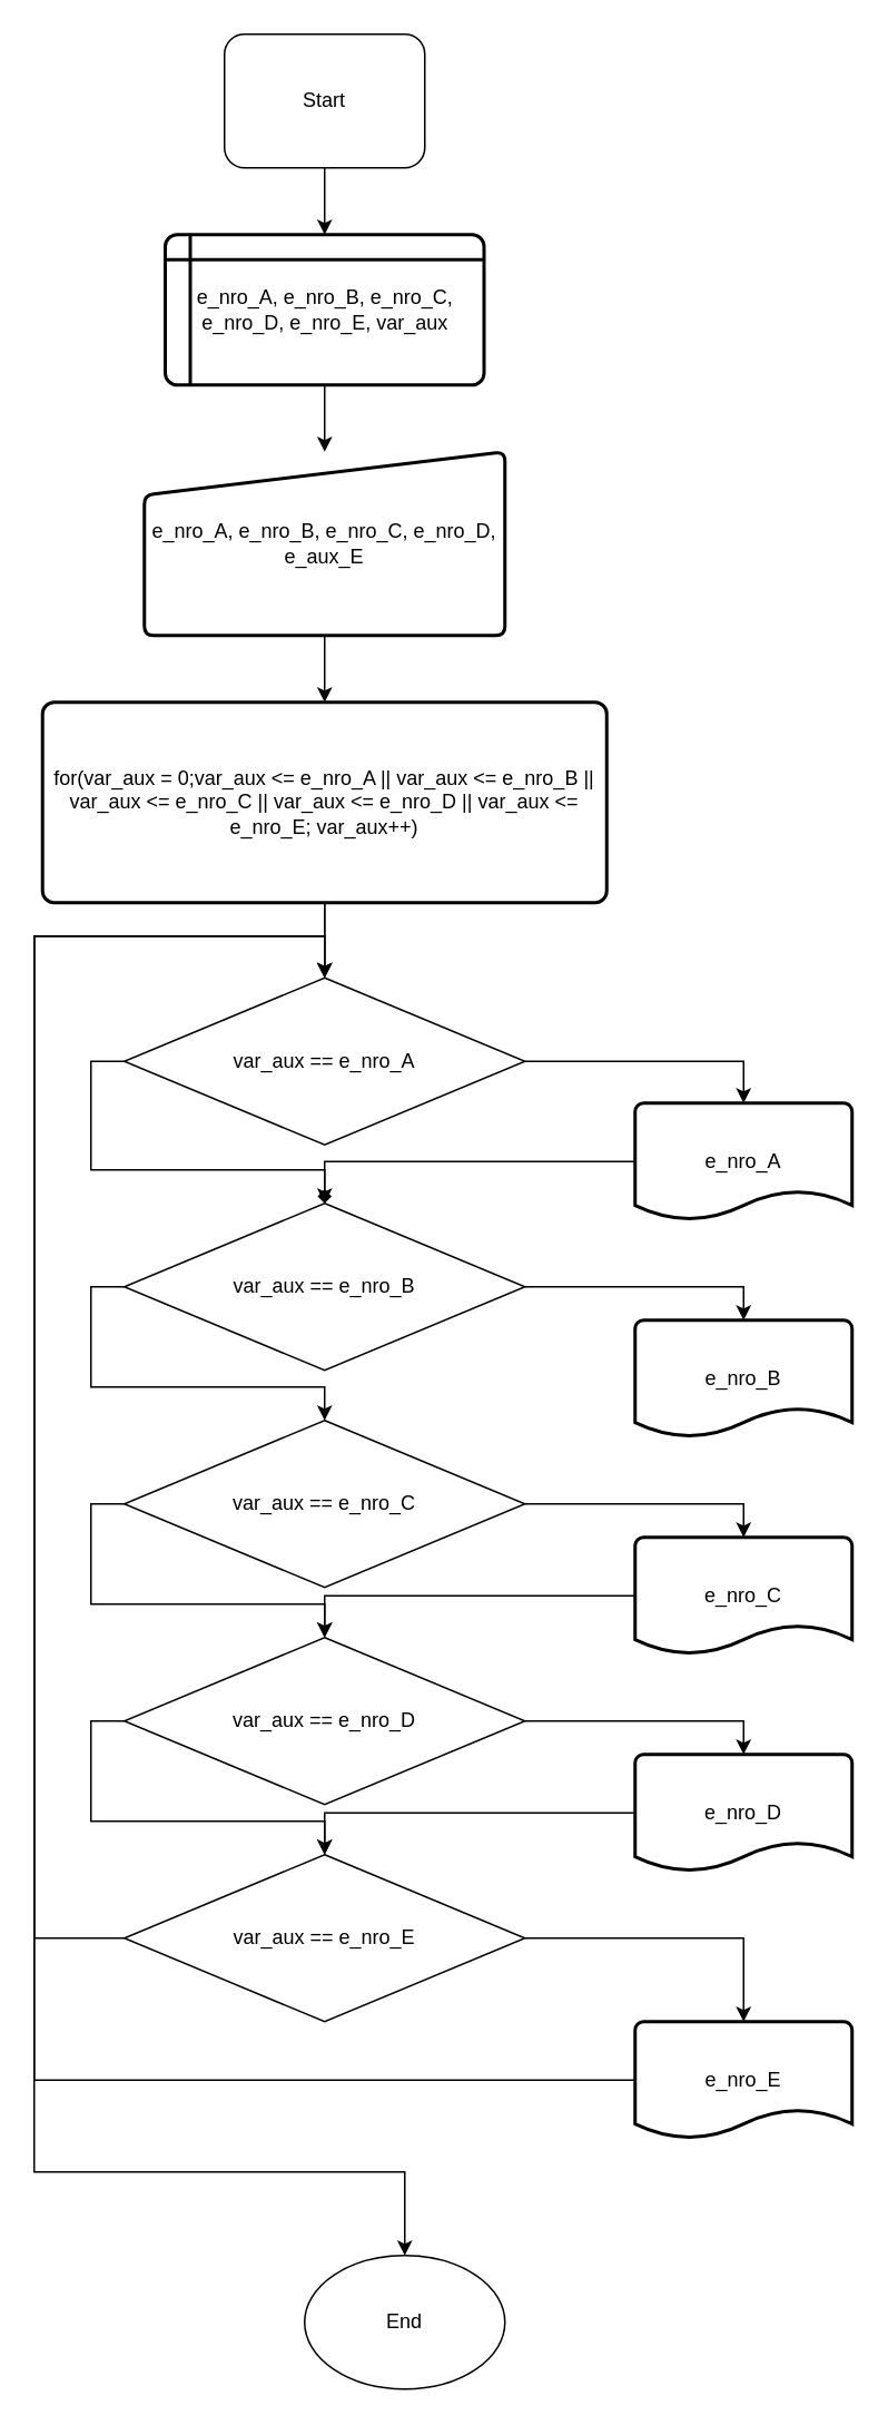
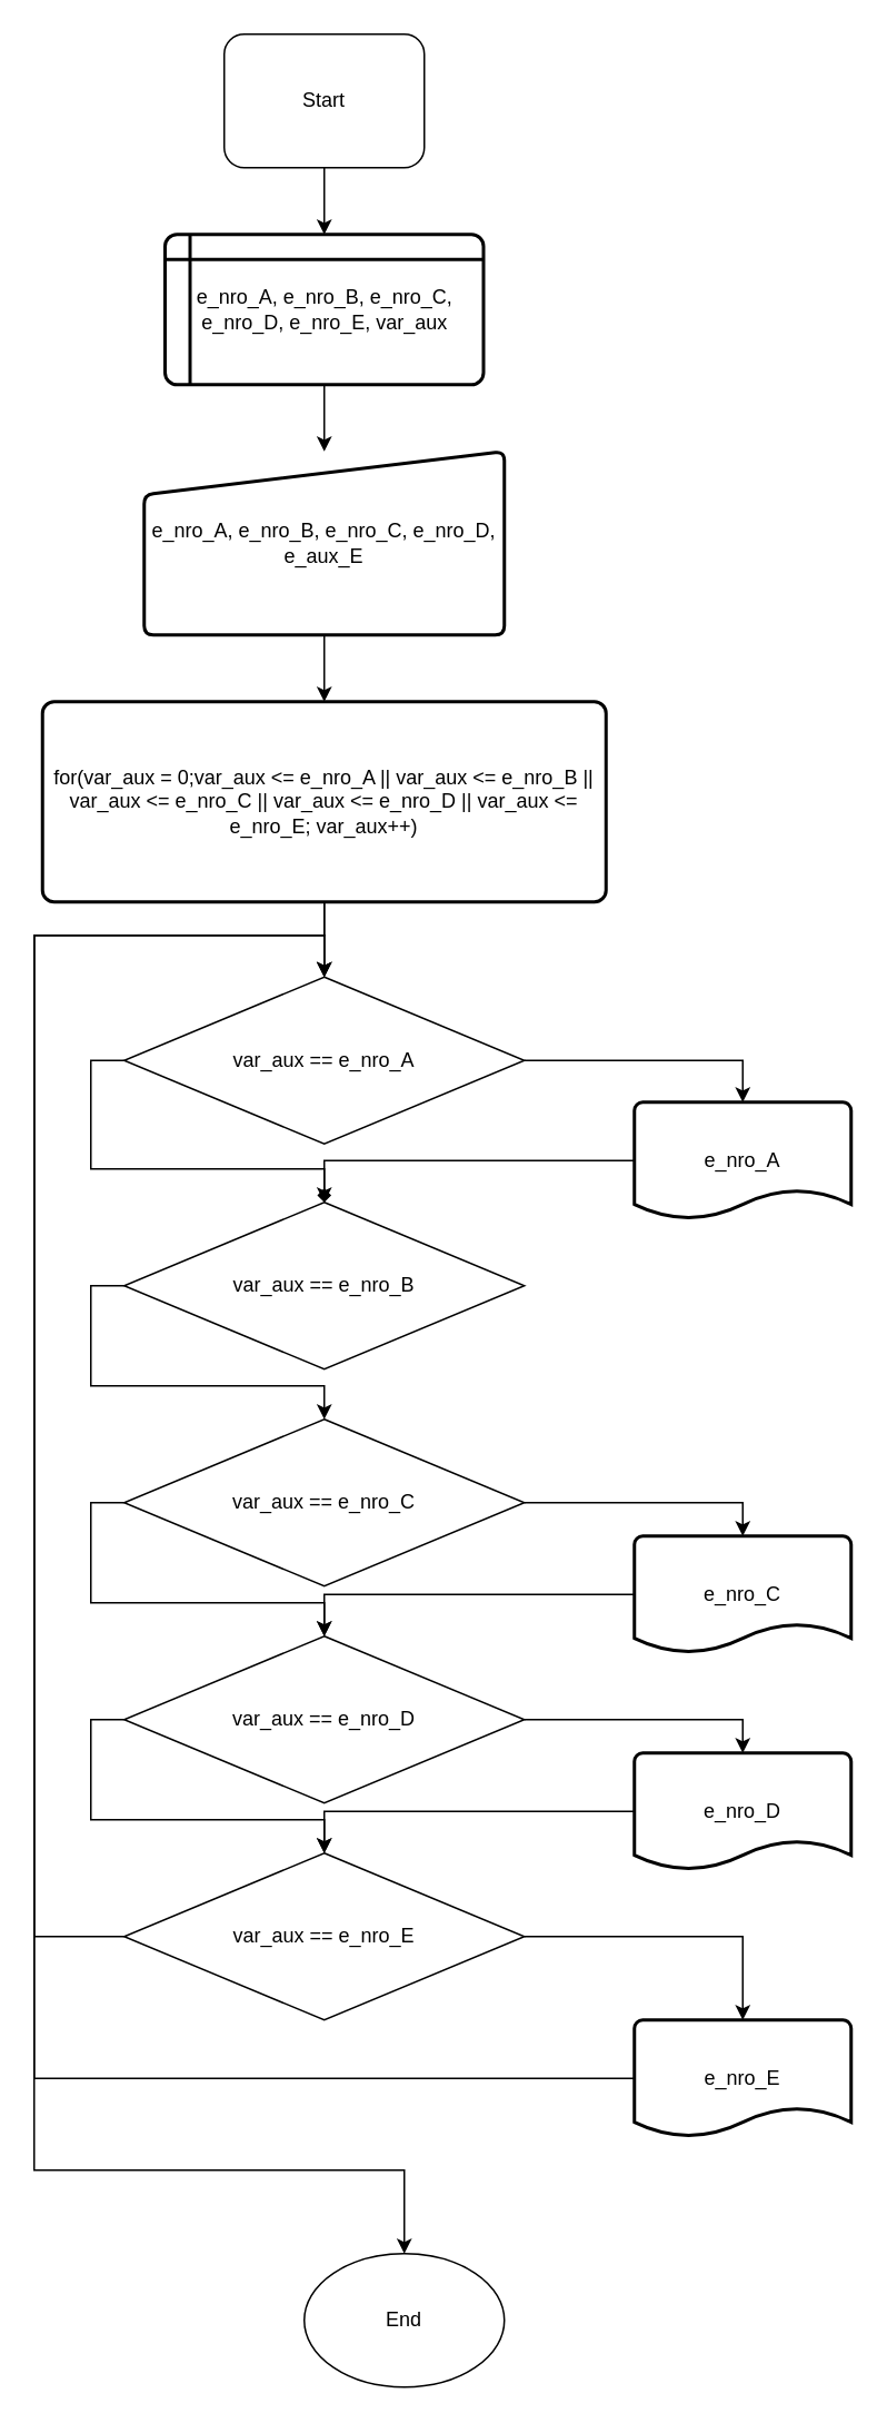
  <mxCell id="0" />
  <mxCell id="1" parent="0" />
  <mxCell id="2" value="" style="edgeStyle=orthogonalEdgeStyle;rounded=0;orthogonalLoop=1;jettySize=auto;html=1;" edge="1" parent="1" source="3" target="5"><mxGeometry relative="1" as="geometry" /></mxCell>
  <mxCell id="3" value="Start" style="whiteSpace=wrap;html=1;rounded=1;" vertex="1" parent="1"><mxGeometry x="134" y="20" width="120" height="80" as="geometry" /></mxCell>
  <mxCell id="4" value="" style="edgeStyle=orthogonalEdgeStyle;rounded=0;orthogonalLoop=1;jettySize=auto;html=1;" edge="1" parent="1" source="5" target="7"><mxGeometry relative="1" as="geometry" /></mxCell>
  <mxCell id="5" value="e_nro_A, e_nro_B, e_nro_C, e_nro_D, e_nro_E, var_aux" style="shape=internalStorage;whiteSpace=wrap;html=1;dx=15;dy=15;rounded=1;arcSize=8;strokeWidth=2;" vertex="1" parent="1"><mxGeometry x="98.5" y="140" width="191" height="90" as="geometry" /></mxCell>
  <mxCell id="6" value="" style="edgeStyle=orthogonalEdgeStyle;rounded=0;orthogonalLoop=1;jettySize=auto;html=1;" edge="1" parent="1" source="7" target="10"><mxGeometry relative="1" as="geometry" /></mxCell>
  <mxCell id="7" value="e_nro_A, e_nro_B, e_nro_C, e_nro_D, e_aux_E" style="html=1;strokeWidth=2;shape=manualInput;whiteSpace=wrap;rounded=1;size=26;arcSize=11;" vertex="1" parent="1"><mxGeometry x="86" y="270" width="216" height="110" as="geometry" /></mxCell>
  <mxCell id="8" value="" style="edgeStyle=orthogonalEdgeStyle;rounded=0;orthogonalLoop=1;jettySize=auto;html=1;" edge="1" parent="1" source="10" target="13"><mxGeometry relative="1" as="geometry" /></mxCell>
  <mxCell id="9" style="edgeStyle=orthogonalEdgeStyle;rounded=0;orthogonalLoop=1;jettySize=auto;html=1;entryX=0.5;entryY=0;entryDx=0;entryDy=0;" edge="1" parent="1" source="10" target="35"><mxGeometry relative="1" as="geometry"><Array as="points"><mxPoint x="194" y="560" /><mxPoint x="20" y="560" /><mxPoint x="20" y="1300" /><mxPoint x="242" y="1300" /></Array></mxGeometry></mxCell>
  <mxCell id="10" value="for(var_aux = 0;var_aux &amp;lt;= e_nro_A || var_aux &amp;lt;= e_nro_B || var_aux &amp;lt;= e_nro_C || var_aux &amp;lt;= e_nro_D || var_aux &amp;lt;= e_nro_E; var_aux++)" style="rounded=1;whiteSpace=wrap;html=1;absoluteArcSize=1;arcSize=14;strokeWidth=2;" vertex="1" parent="1"><mxGeometry x="25" y="420" width="338" height="120" as="geometry" /></mxCell>
  <mxCell id="11" style="edgeStyle=orthogonalEdgeStyle;rounded=0;orthogonalLoop=1;jettySize=auto;html=1;exitX=0;exitY=0.5;exitDx=0;exitDy=0;entryX=0.5;entryY=0;entryDx=0;entryDy=0;" edge="1" parent="1" source="13" target="16"><mxGeometry relative="1" as="geometry"><Array as="points"><mxPoint x="54" y="635" /><mxPoint x="54" y="700" /><mxPoint x="194" y="700" /></Array></mxGeometry></mxCell>
  <mxCell id="12" style="edgeStyle=orthogonalEdgeStyle;rounded=0;orthogonalLoop=1;jettySize=auto;html=1;entryX=0.5;entryY=0;entryDx=0;entryDy=0;entryPerimeter=0;" edge="1" parent="1" source="13" target="27"><mxGeometry relative="1" as="geometry" /></mxCell>
  <mxCell id="13" value="var_aux == e_nro_A" style="rhombus;whiteSpace=wrap;html=1;" vertex="1" parent="1"><mxGeometry x="74" y="585" width="240" height="100" as="geometry" /></mxCell>
  <mxCell id="14" style="edgeStyle=orthogonalEdgeStyle;rounded=0;orthogonalLoop=1;jettySize=auto;html=1;exitX=0;exitY=0.5;exitDx=0;exitDy=0;entryX=0.5;entryY=0;entryDx=0;entryDy=0;" edge="1" parent="1" source="16" target="19"><mxGeometry relative="1" as="geometry"><Array as="points"><mxPoint x="54" y="770" /><mxPoint x="54" y="830" /><mxPoint x="194" y="830" /></Array></mxGeometry></mxCell>
- <mxCell id="15" style="edgeStyle=orthogonalEdgeStyle;rounded=0;orthogonalLoop=1;jettySize=auto;html=1;exitX=1;exitY=0.5;exitDx=0;exitDy=0;entryX=0.5;entryY=0;entryDx=0;entryDy=0;entryPerimeter=0;" edge="1" parent="1" source="16" target="28"><mxGeometry relative="1" as="geometry" /></mxCell>
  <mxCell id="16" value="var_aux == e_nro_B" style="rhombus;whiteSpace=wrap;html=1;" vertex="1" parent="1"><mxGeometry x="74" y="720" width="240" height="100" as="geometry" /></mxCell>
  <mxCell id="17" style="edgeStyle=orthogonalEdgeStyle;rounded=0;orthogonalLoop=1;jettySize=auto;html=1;exitX=0;exitY=0.5;exitDx=0;exitDy=0;entryX=0.5;entryY=0;entryDx=0;entryDy=0;" edge="1" parent="1" source="19" target="22"><mxGeometry relative="1" as="geometry"><Array as="points"><mxPoint x="54" y="900" /><mxPoint x="54" y="960" /><mxPoint x="194" y="960" /></Array></mxGeometry></mxCell>
  <mxCell id="18" style="edgeStyle=orthogonalEdgeStyle;rounded=0;orthogonalLoop=1;jettySize=auto;html=1;exitX=1;exitY=0.5;exitDx=0;exitDy=0;entryX=0.5;entryY=0;entryDx=0;entryDy=0;entryPerimeter=0;" edge="1" parent="1" source="19" target="30"><mxGeometry relative="1" as="geometry" /></mxCell>
  <mxCell id="19" value="var_aux == e_nro_C" style="rhombus;whiteSpace=wrap;html=1;" vertex="1" parent="1"><mxGeometry x="74" y="850" width="240" height="100" as="geometry" /></mxCell>
  <mxCell id="20" style="edgeStyle=orthogonalEdgeStyle;rounded=0;orthogonalLoop=1;jettySize=auto;html=1;exitX=0;exitY=0.5;exitDx=0;exitDy=0;entryX=0.5;entryY=0;entryDx=0;entryDy=0;" edge="1" parent="1" source="22" target="25"><mxGeometry relative="1" as="geometry"><Array as="points"><mxPoint x="54" y="1030" /><mxPoint x="54" y="1090" /><mxPoint x="194" y="1090" /></Array></mxGeometry></mxCell>
  <mxCell id="21" style="edgeStyle=orthogonalEdgeStyle;rounded=0;orthogonalLoop=1;jettySize=auto;html=1;exitX=1;exitY=0.5;exitDx=0;exitDy=0;entryX=0.5;entryY=0;entryDx=0;entryDy=0;entryPerimeter=0;" edge="1" parent="1" source="22" target="32"><mxGeometry relative="1" as="geometry" /></mxCell>
  <mxCell id="22" value="var_aux == e_nro_D" style="rhombus;whiteSpace=wrap;html=1;" vertex="1" parent="1"><mxGeometry x="74" y="980" width="240" height="100" as="geometry" /></mxCell>
  <mxCell id="23" style="edgeStyle=orthogonalEdgeStyle;rounded=0;orthogonalLoop=1;jettySize=auto;html=1;exitX=0;exitY=0.5;exitDx=0;exitDy=0;entryX=0.5;entryY=0;entryDx=0;entryDy=0;" edge="1" parent="1" source="25" target="13"><mxGeometry relative="1" as="geometry"><Array as="points"><mxPoint x="20" y="1160" /><mxPoint x="20" y="560" /><mxPoint x="194" y="560" /></Array></mxGeometry></mxCell>
  <mxCell id="24" style="edgeStyle=orthogonalEdgeStyle;rounded=0;orthogonalLoop=1;jettySize=auto;html=1;exitX=1;exitY=0.5;exitDx=0;exitDy=0;entryX=0.5;entryY=0;entryDx=0;entryDy=0;entryPerimeter=0;" edge="1" parent="1" source="25" target="34"><mxGeometry relative="1" as="geometry" /></mxCell>
  <mxCell id="25" value="var_aux == e_nro_E" style="rhombus;whiteSpace=wrap;html=1;" vertex="1" parent="1"><mxGeometry x="74" y="1110" width="240" height="100" as="geometry" /></mxCell>
  <mxCell id="26" style="edgeStyle=orthogonalEdgeStyle;rounded=0;orthogonalLoop=1;jettySize=auto;html=1;exitX=0;exitY=0.5;exitDx=0;exitDy=0;exitPerimeter=0;entryX=0.5;entryY=0;entryDx=0;entryDy=0;endArrow=diamond;" edge="1" parent="1" source="27" target="16"><mxGeometry relative="1" as="geometry" /></mxCell>
  <mxCell id="27" value="e_nro_A" style="strokeWidth=2;html=1;shape=mxgraph.flowchart.document2;whiteSpace=wrap;size=0.25;" vertex="1" parent="1"><mxGeometry x="380" y="660" width="130" height="70" as="geometry" /></mxCell>
- <mxCell id="28" value="e_nro_B" style="strokeWidth=2;html=1;shape=mxgraph.flowchart.document2;whiteSpace=wrap;size=0.25;" vertex="1" parent="1"><mxGeometry x="380" y="790" width="130" height="70" as="geometry" /></mxCell>
  <mxCell id="29" style="edgeStyle=orthogonalEdgeStyle;rounded=0;orthogonalLoop=1;jettySize=auto;html=1;exitX=0;exitY=0.5;exitDx=0;exitDy=0;exitPerimeter=0;entryX=0.5;entryY=0;entryDx=0;entryDy=0;" edge="1" parent="1" source="30" target="22"><mxGeometry relative="1" as="geometry" /></mxCell>
  <mxCell id="30" value="e_nro_C" style="strokeWidth=2;html=1;shape=mxgraph.flowchart.document2;whiteSpace=wrap;size=0.25;" vertex="1" parent="1"><mxGeometry x="380" y="920" width="130" height="70" as="geometry" /></mxCell>
  <mxCell id="31" style="edgeStyle=orthogonalEdgeStyle;rounded=0;orthogonalLoop=1;jettySize=auto;html=1;exitX=0;exitY=0.5;exitDx=0;exitDy=0;exitPerimeter=0;entryX=0.5;entryY=0;entryDx=0;entryDy=0;" edge="1" parent="1" source="32" target="25"><mxGeometry relative="1" as="geometry" /></mxCell>
  <mxCell id="32" value="e_nro_D" style="strokeWidth=2;html=1;shape=mxgraph.flowchart.document2;whiteSpace=wrap;size=0.25;" vertex="1" parent="1"><mxGeometry x="380" y="1050" width="130" height="70" as="geometry" /></mxCell>
  <mxCell id="33" style="edgeStyle=orthogonalEdgeStyle;rounded=0;orthogonalLoop=1;jettySize=auto;html=1;entryX=0.5;entryY=0;entryDx=0;entryDy=0;" edge="1" parent="1" source="34" target="13"><mxGeometry relative="1" as="geometry"><Array as="points"><mxPoint x="20" y="1245" /><mxPoint x="20" y="560" /><mxPoint x="194" y="560" /></Array></mxGeometry></mxCell>
  <mxCell id="34" value="e_nro_E" style="strokeWidth=2;html=1;shape=mxgraph.flowchart.document2;whiteSpace=wrap;size=0.25;" vertex="1" parent="1"><mxGeometry x="380" y="1210" width="130" height="70" as="geometry" /></mxCell>
  <mxCell id="35" value="End" style="ellipse;whiteSpace=wrap;html=1;" vertex="1" parent="1"><mxGeometry x="182" y="1350" width="120" height="80" as="geometry" /></mxCell>
